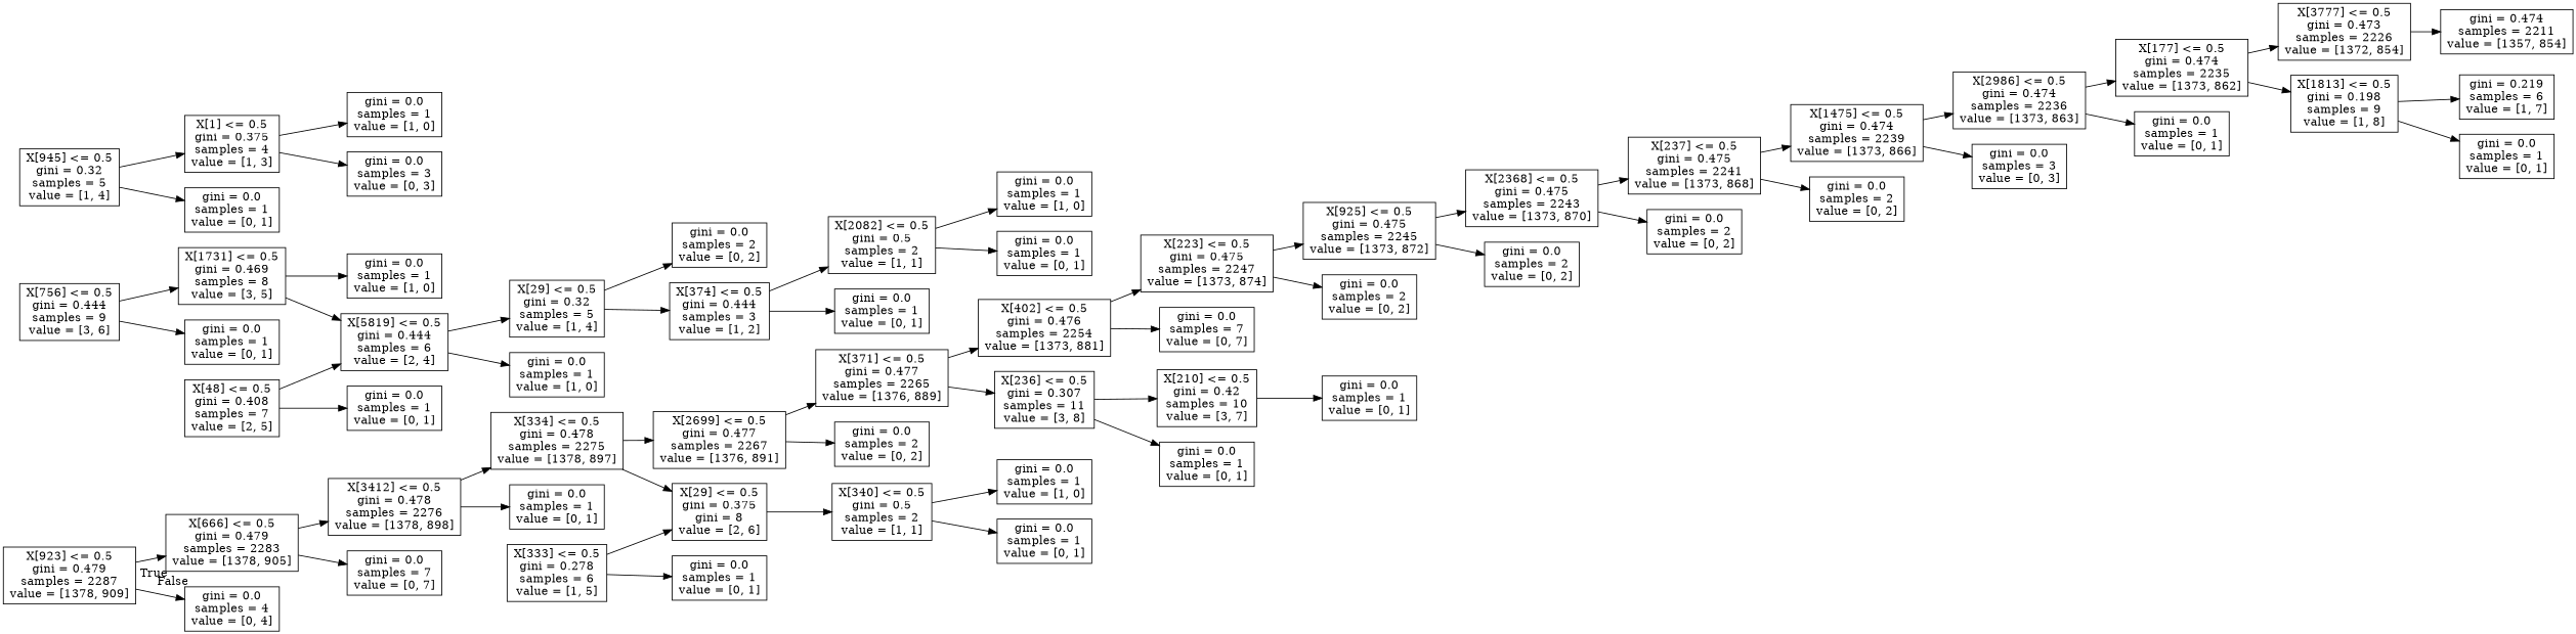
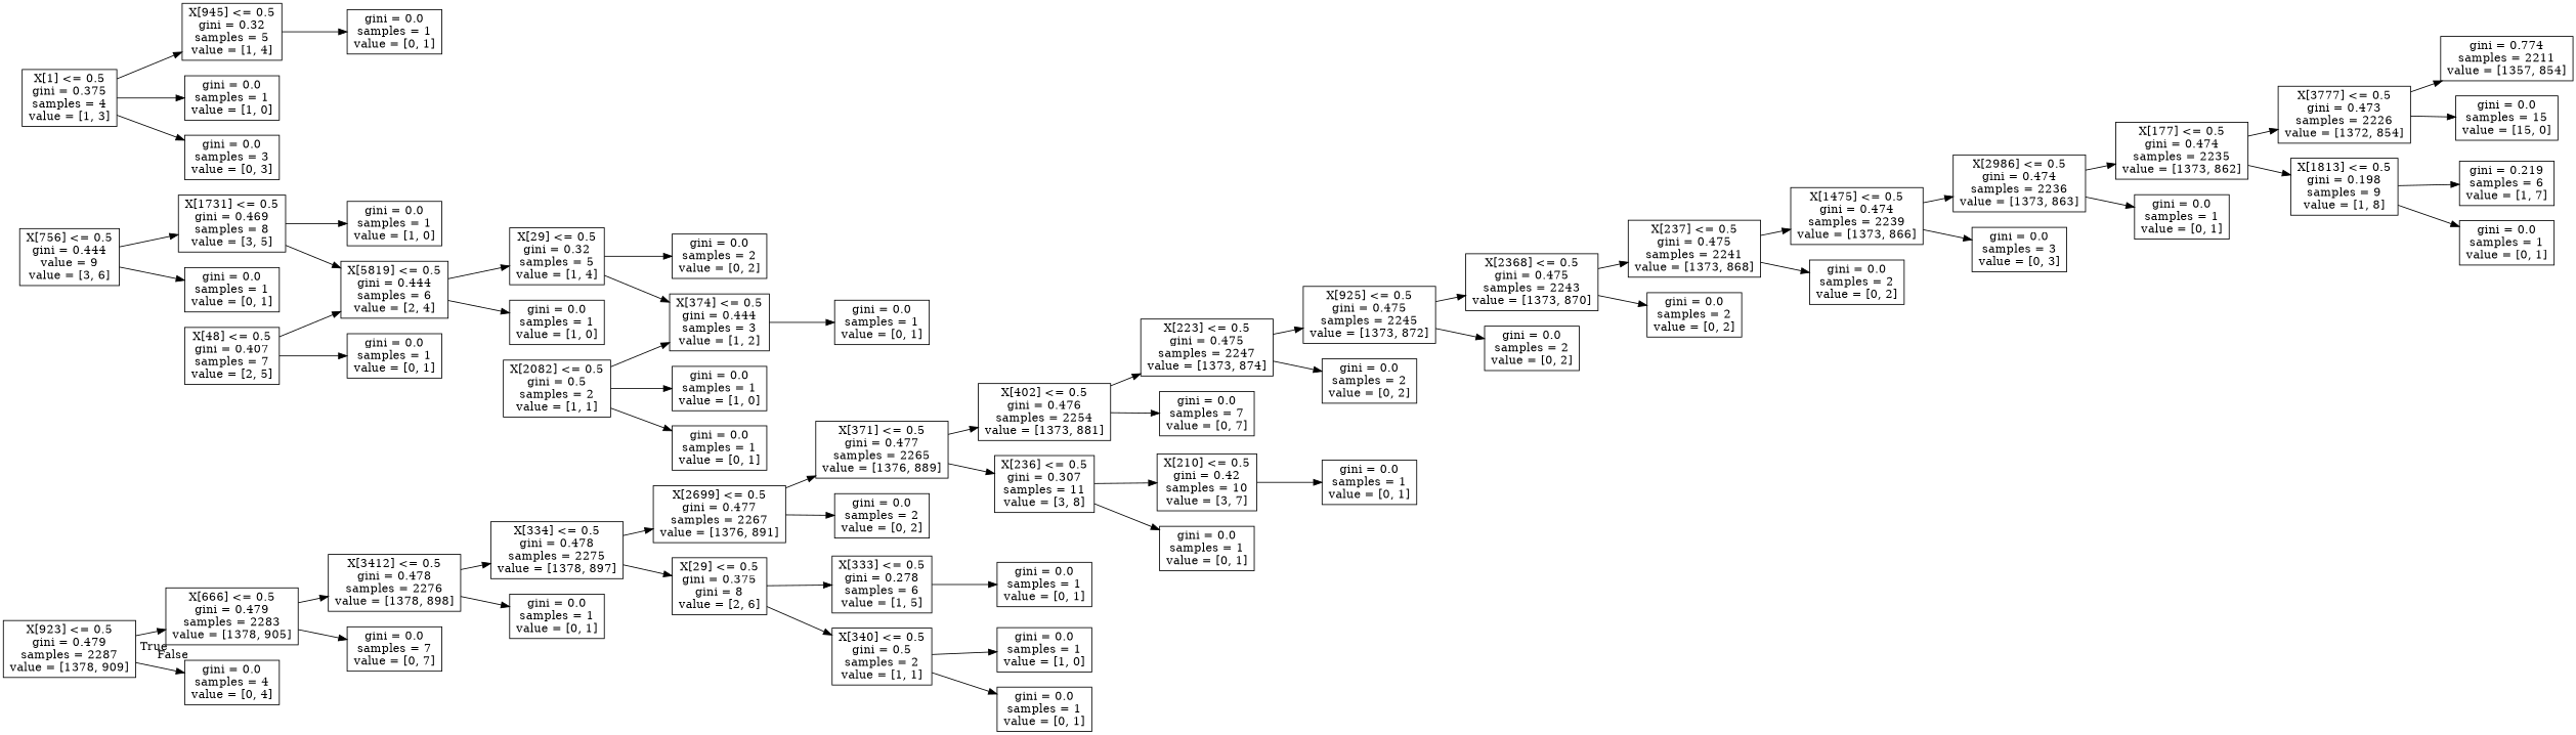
  digraph {
    fontname="DejaVu Serif"
    rankdir=LR
    node [fontname="DejaVu Serif" shape=box]
    edge [fontname="DejaVu Serif"]
    n1 [label="X[923] <= 0.5\ngini = 0.479\nsamples = 2287\nvalue = [1378, 909]"]
    n2 [label="X[666] <= 0.5\ngini = 0.479\nsamples = 2283\nvalue = [1378, 905]"]
    n3 [label="gini = 0.0\nsamples = 4\nvalue = [0, 4]"]
    n4 [label="X[3412] <= 0.5\ngini = 0.478\nsamples = 2276\nvalue = [1378, 898]"]
    n5 [label="gini = 0.0\nsamples = 7\nvalue = [0, 7]"]
    n6 [label="X[334] <= 0.5\ngini = 0.478\nsamples = 2275\nvalue = [1378, 897]"]
    n7 [label="gini = 0.0\nsamples = 1\nvalue = [0, 1]"]
    n8 [label="X[2699] <= 0.5\ngini = 0.477\nsamples = 2267\nvalue = [1376, 891]"]
    n9 [label="X[29] <= 0.5\ngini = 0.375\ngini = 8\nvalue = [2, 6]"]
    n10 [label="X[371] <= 0.5\ngini = 0.477\nsamples = 2265\nvalue = [1376, 889]"]
    n11 [label="gini = 0.0\nsamples = 2\nvalue = [0, 2]"]
    n12 [label="X[333] <= 0.5\ngini = 0.278\nsamples = 6\nvalue = [1, 5]"]
    n13 [label="X[340] <= 0.5\ngini = 0.5\nsamples = 2\nvalue = [1, 1]"]
    n14 [label="X[402] <= 0.5\ngini = 0.476\nsamples = 2254\nvalue = [1373, 881]"]
    n15 [label="X[236] <= 0.5\ngini = 0.307\nsamples = 11\nvalue = [3, 8]"]
    n16 [label="X[223] <= 0.5\ngini = 0.475\nsamples = 2247\nvalue = [1373, 874]"]
    n17 [label="gini = 0.0\nsamples = 7\nvalue = [0, 7]"]
    n18 [label="X[210] <= 0.5\ngini = 0.42\nsamples = 10\nvalue = [3, 7]"]
    n19 [label="gini = 0.0\nsamples = 1\nvalue = [0, 1]"]
    n20 [label="X[925] <= 0.5\ngini = 0.475\nsamples = 2245\nvalue = [1373, 872]"]
    n21 [label="gini = 0.0\nsamples = 2\nvalue = [0, 2]"]
    n22 [label="X[2368] <= 0.5\ngini = 0.475\nsamples = 2243\nvalue = [1373, 870]"]
    n23 [label="gini = 0.0\nsamples = 2\nvalue = [0, 2]"]
    n24 [label="X[237] <= 0.5\ngini = 0.475\nsamples = 2241\nvalue = [1373, 868]"]
    n25 [label="gini = 0.0\nsamples = 2\nvalue = [0, 2]"]
    n26 [label="X[1475] <= 0.5\ngini = 0.474\nsamples = 2239\nvalue = [1373, 866]"]
    n27 [label="gini = 0.0\nsamples = 2\nvalue = [0, 2]"]
    n28 [label="X[2986] <= 0.5\ngini = 0.474\nsamples = 2236\nvalue = [1373, 863]"]
    n29 [label="gini = 0.0\nsamples = 3\nvalue = [0, 3]"]
    n30 [label="X[177] <= 0.5\ngini = 0.474\nsamples = 2235\nvalue = [1373, 862]"]
    n31 [label="gini = 0.0\nsamples = 1\nvalue = [0, 1]"]
    n32 [label="X[3777] <= 0.5\ngini = 0.473\nsamples = 2226\nvalue = [1372, 854]"]
    n33 [label="X[1813] <= 0.5\ngini = 0.198\nsamples = 9\nvalue = [1, 8]"]
-   n34 [label="gini = 0.474\nsamples = 2211\nvalue = [1357, 854]"]
+   n34 [label="gini = 0.774\nsamples = 2211\nvalue = [1357, 854]"]
+   n35 [label="gini = 0.0\nsamples = 15\nvalue = [15, 0]"]
    n36 [label="gini = 0.219\nsamples = 6\nvalue = [1, 7]"]
    n37 [label="gini = 0.0\nsamples = 1\nvalue = [0, 1]"]
    n38 [label="gini = 0.0\nsamples = 1\nvalue = [0, 1]"]
-   n39 [label="X[756] <= 0.5\ngini = 0.444\nsamples = 9\nvalue = [3, 6]"]
+   n39 [label="X[756] <= 0.5\ngini = 0.444\nvalue = 9\nvalue = [3, 6]"]
    n40 [label="X[1731] <= 0.5\ngini = 0.469\nsamples = 8\nvalue = [3, 5]"]
    n41 [label="gini = 0.0\nsamples = 1\nvalue = [0, 1]"]
    n42 [label="gini = 0.0\nsamples = 1\nvalue = [1, 0]"]
    n43 [label="X[5819] <= 0.5\ngini = 0.444\nsamples = 6\nvalue = [2, 4]"]
-   n44 [label="X[48] <= 0.5\ngini = 0.408\nsamples = 7\nvalue = [2, 5]"]
+   n44 [label="X[48] <= 0.5\ngini = 0.407\nsamples = 7\nvalue = [2, 5]"]
    n45 [label="gini = 0.0\nsamples = 1\nvalue = [0, 1]"]
    n46 [label="X[29] <= 0.5\ngini = 0.32\nsamples = 5\nvalue = [1, 4]"]
    n47 [label="gini = 0.0\nsamples = 1\nvalue = [1, 0]"]
    n48 [label="gini = 0.0\nsamples = 2\nvalue = [0, 2]"]
    n49 [label="X[374] <= 0.5\ngini = 0.444\nsamples = 3\nvalue = [1, 2]"]
    n50 [label="X[2082] <= 0.5\ngini = 0.5\nsamples = 2\nvalue = [1, 1]"]
    n51 [label="gini = 0.0\nsamples = 1\nvalue = [0, 1]"]
    n52 [label="gini = 0.0\nsamples = 1\nvalue = [1, 0]"]
    n53 [label="gini = 0.0\nsamples = 1\nvalue = [0, 1]"]
    n54 [label="gini = 0.0\nsamples = 1\nvalue = [0, 1]"]
    n55 [label="gini = 0.0\nsamples = 1\nvalue = [1, 0]"]
    n56 [label="gini = 0.0\nsamples = 1\nvalue = [0, 1]"]
    n57 [label="X[945] <= 0.5\ngini = 0.32\nsamples = 5\nvalue = [1, 4]"]
    n58 [label="X[1] <= 0.5\ngini = 0.375\nsamples = 4\nvalue = [1, 3]"]
    n59 [label="gini = 0.0\nsamples = 1\nvalue = [0, 1]"]
    n60 [label="gini = 0.0\nsamples = 1\nvalue = [1, 0]"]
    n61 [label="gini = 0.0\nsamples = 3\nvalue = [0, 3]"]
    n1 -> n2 [headlabel=True labelangle=45 labeldistance=2.5]
    n1 -> n3 [headlabel=False labelangle=-45 labeldistance=2.5]
    n2 -> n4
    n2 -> n5
    n4 -> n6
    n4 -> n7
    n6 -> n8
    n6 -> n9
    n8 -> n10
    n8 -> n11
-   n12 -> n9
+   n9 -> n12
    n9 -> n13
    n10 -> n14
    n10 -> n15
    n12 -> n54
    n13 -> n55
    n13 -> n56
    n14 -> n16
    n14 -> n17
    n15 -> n18
    n15 -> n19
    n16 -> n20
    n16 -> n21
    n18 -> n38
    n20 -> n22
    n20 -> n23
    n22 -> n24
    n22 -> n25
    n24 -> n26
    n24 -> n27
    n26 -> n28
    n26 -> n29
    n28 -> n30
    n28 -> n31
    n30 -> n32
    n30 -> n33
    n32 -> n34
+   n32 -> n35
    n33 -> n36
    n33 -> n37
    n39 -> n40
    n39 -> n41
    n40 -> n42
    n40 -> n43
    n43 -> n46
    n43 -> n47
    n44 -> n43
    n44 -> n45
    n46 -> n48
    n46 -> n49
-   n49 -> n50
+   n50 -> n49
    n49 -> n51
    n50 -> n52
    n50 -> n53
-   n57 -> n58
+   n58 -> n57
    n57 -> n59
    n58 -> n60
    n58 -> n61
  }
